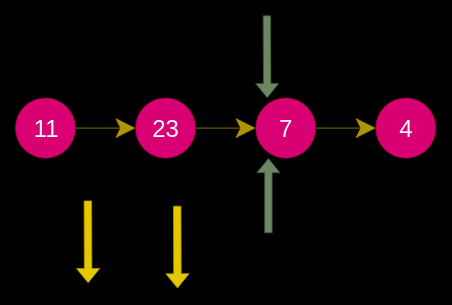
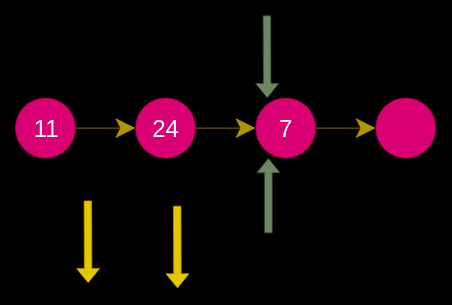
  <mxCell id="0" />
  <mxCell id="1" parent="0" />
  <mxCell id="2" value="" style="edgeStyle=none;html=1;fillColor=#e3c800;strokeColor=#B09500;endSize=24;startSize=24;rounded=0;" parent="1" source="3" target="14" edge="1"><mxGeometry relative="1" as="geometry" /></mxCell>
  <mxCell id="3" value="" style="ellipse;whiteSpace=wrap;html=1;aspect=fixed;fillColor=#d80073;fontColor=#ffffff;strokeColor=#A50040;rounded=0;" parent="1" vertex="1"><mxGeometry x="20" y="130" width="80" height="80" as="geometry" /></mxCell>
  <mxCell id="4" value="" style="edgeStyle=none;rounded=0;html=1;startSize=24;endSize=24;fillColor=#e3c800;strokeColor=#B09500;" parent="1" source="14" target="6" edge="1"><mxGeometry relative="1" as="geometry" /></mxCell>
  <mxCell id="5" value="" style="edgeStyle=none;rounded=0;html=1;startSize=24;endSize=24;fillColor=#e3c800;strokeColor=#B09500;" parent="1" source="6" target="7" edge="1"><mxGeometry relative="1" as="geometry" /></mxCell>
  <mxCell id="6" value="" style="ellipse;whiteSpace=wrap;html=1;aspect=fixed;fillColor=#d80073;fontColor=#ffffff;strokeColor=#A50040;rounded=0;" parent="1" vertex="1"><mxGeometry x="340" y="130" width="80" height="80" as="geometry" /></mxCell>
  <mxCell id="7" value="" style="ellipse;whiteSpace=wrap;html=1;aspect=fixed;fillColor=#d80073;fontColor=#ffffff;strokeColor=#A50040;rounded=0;" parent="1" vertex="1"><mxGeometry x="500" y="130" width="80" height="80" as="geometry" /></mxCell>
  <mxCell id="8" value="" style="shape=flexArrow;endArrow=classic;html=1;rounded=0;startSize=6;endSize=6;fillColor=#6d8764;strokeColor=#3A5431;" parent="1" edge="1"><mxGeometry width="50" height="50" relative="1" as="geometry"><mxPoint x="357" y="310" as="sourcePoint" /><mxPoint x="357" y="210" as="targetPoint" /></mxGeometry></mxCell>
  <mxCell id="9" value="" style="shape=flexArrow;endArrow=classic;html=1;rounded=0;startSize=6;endSize=6;fillColor=#6d8764;strokeColor=#3A5431;" parent="1" edge="1"><mxGeometry width="50" height="50" relative="1" as="geometry"><mxPoint x="355" y="20" as="sourcePoint" /><mxPoint x="355.41" y="130" as="targetPoint" /></mxGeometry></mxCell>
  <mxCell id="10" value="&lt;font style=&quot;font-size: 32px&quot; color=&quot;#ffffff&quot;&gt;11&lt;/font&gt;" style="text;html=1;resizable=0;autosize=1;align=center;verticalAlign=middle;points=[];fillColor=none;strokeColor=none;rounded=0;" parent="1" vertex="1"><mxGeometry x="39" y="158" width="43" height="25" as="geometry" /></mxCell>
  <mxCell id="11" value="&lt;font style=&quot;font-size: 32px&quot; color=&quot;#ffffff&quot;&gt;7&lt;/font&gt;" style="text;html=1;resizable=0;autosize=1;align=center;verticalAlign=middle;points=[];fillColor=none;strokeColor=none;rounded=0;" parent="1" vertex="1"><mxGeometry x="366" y="158" width="28" height="25" as="geometry" /></mxCell>
- <mxCell id="12" value="&lt;font style=&quot;font-size: 32px&quot; color=&quot;#ffffff&quot;&gt;4&lt;/font&gt;" style="text;html=1;resizable=0;autosize=1;align=center;verticalAlign=middle;points=[];fillColor=none;strokeColor=none;rounded=0;" parent="1" vertex="1"><mxGeometry x="526" y="158" width="28" height="25" as="geometry" /></mxCell>
  <mxCell id="13" value="" style="group;rounded=0;" parent="1" vertex="1" connectable="0"><mxGeometry x="180" y="130" width="80" height="80" as="geometry" /></mxCell>
  <mxCell id="14" value="" style="ellipse;whiteSpace=wrap;html=1;aspect=fixed;fillColor=#d80073;fontColor=#ffffff;strokeColor=#A50040;rounded=0;" parent="13" vertex="1"><mxGeometry width="80" height="80" as="geometry" /></mxCell>
- <mxCell id="15" value="&lt;font style=&quot;font-size: 32px&quot; color=&quot;#ffffff&quot;&gt;23&lt;/font&gt;" style="text;html=1;resizable=0;autosize=1;align=center;verticalAlign=middle;points=[];fillColor=none;strokeColor=none;rounded=0;" parent="13" vertex="1"><mxGeometry x="17" y="28" width="46" height="25" as="geometry" /></mxCell>
+ <mxCell id="15" value="&lt;font style=&quot;font-size: 32px&quot; color=&quot;#ffffff&quot;&gt;24&lt;/font&gt;" style="text;html=1;resizable=0;autosize=1;align=center;verticalAlign=middle;points=[];fillColor=none;strokeColor=none;rounded=0;" parent="13" vertex="1"><mxGeometry x="17" y="28" width="46" height="25" as="geometry" /></mxCell>
  <mxCell id="16" value="" style="group" vertex="1" connectable="0" parent="1"><mxGeometry x="108" y="211" width="18" height="165.5" as="geometry" /></mxCell>
  <mxCell id="17" value="" style="shape=flexArrow;endArrow=classic;html=1;rounded=0;startSize=6;endSize=6;fillColor=#e3c800;strokeColor=#B09500;" edge="1" parent="16"><mxGeometry width="50" height="50" relative="1" as="geometry"><mxPoint x="8.5" y="55.5" as="sourcePoint" /><mxPoint x="8.91" y="165.5" as="targetPoint" /></mxGeometry></mxCell>
  <mxCell id="18" value="HEAD" style="text;html=1;resizable=0;autosize=1;align=center;verticalAlign=middle;points=[];fillColor=none;strokeColor=none;rounded=0;rotation=-90;" vertex="1" parent="16"><mxGeometry x="-12.5" y="12.5" width="43" height="18" as="geometry" /></mxCell>
  <mxCell id="19" value="" style="group" vertex="1" connectable="0" parent="1"><mxGeometry x="227" y="218" width="26.5" height="165.5" as="geometry" /></mxCell>
  <mxCell id="20" value="" style="shape=flexArrow;endArrow=classic;html=1;rounded=0;startSize=6;endSize=6;fillColor=#e3c800;strokeColor=#B09500;" edge="1" parent="19"><mxGeometry width="50" height="50" relative="1" as="geometry"><mxPoint x="8.5" y="55.5" as="sourcePoint" /><mxPoint x="8.91" y="165.5" as="targetPoint" /></mxGeometry></mxCell>
  <mxCell id="21" value="TAIL" style="text;html=1;resizable=0;autosize=1;align=center;verticalAlign=middle;points=[];fillColor=none;strokeColor=none;rounded=0;rotation=-90;" vertex="1" parent="19"><mxGeometry x="-7.5" y="12.5" width="34" height="18" as="geometry" /></mxCell>
